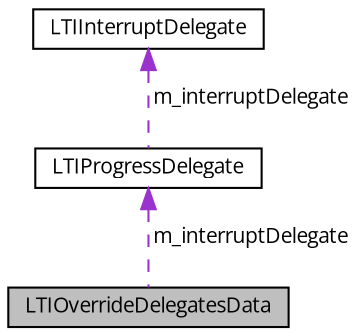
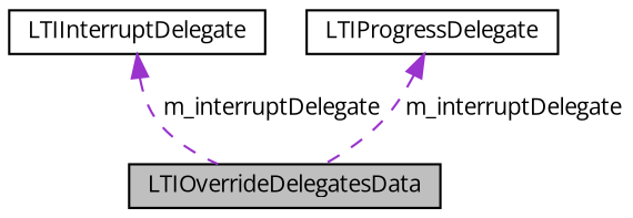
  digraph {
    fontname="Open Sans"
    node [color=black fontname="Open Sans" fontsize=10 shape=record]
    edge [color=darkorchid3 dir=back fontname="Open Sans" fontsize=10 labelfontname=Helvetica labelfontsize=10 style=dashed]
    n1 [fillcolor=grey75 fontcolor=black height=0.2 label=LTIOverrideDelegatesData style=filled width=0.4]
    n2 [height=0.2 label=LTIInterruptDelegate width=0.4]
    n3 [height=0.2 label=LTIProgressDelegate width=0.4]
-   n2 -> n3 [label=" m_interruptDelegate"]
+   n2 -> n1 [label=" m_interruptDelegate"]
    n3 -> n1 [label=" m_interruptDelegate"]
  }
